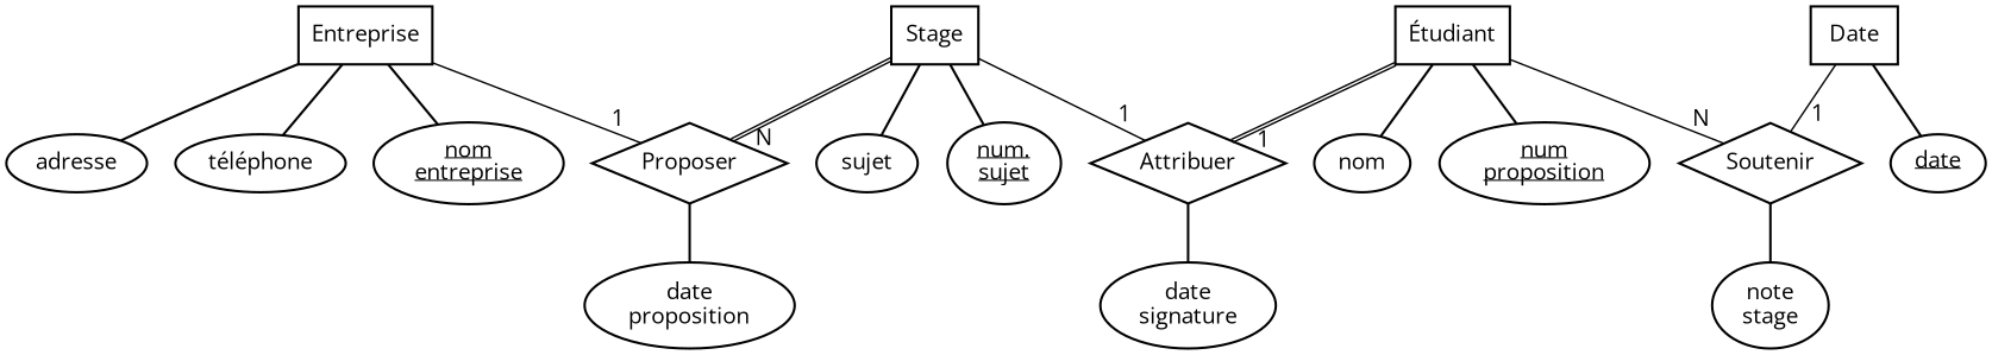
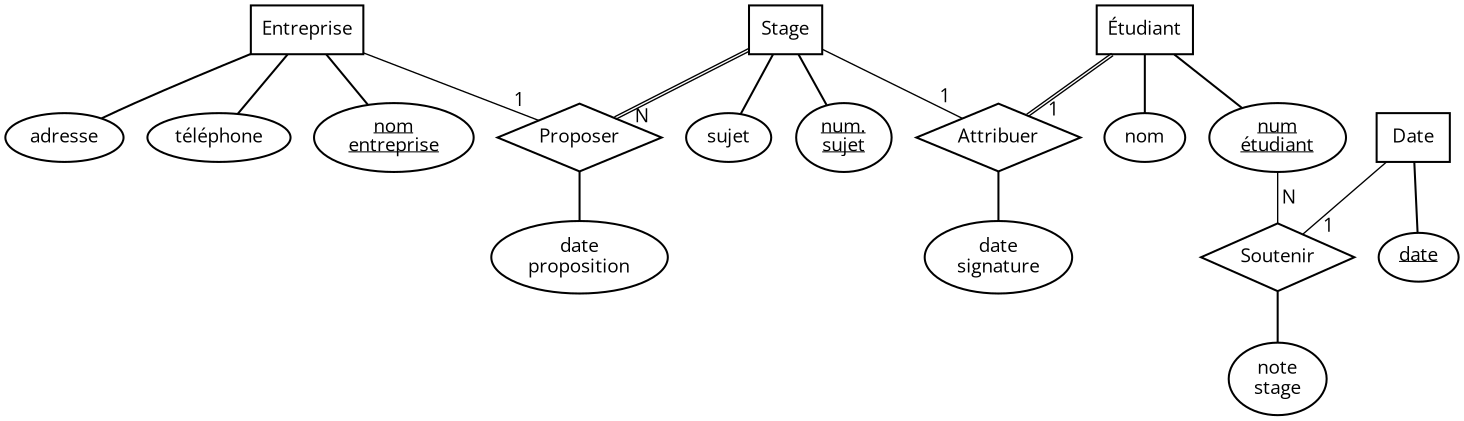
  graph {
    fontname="Open Sans"
    node [fillcolor="#FFFFFF" fontname="Open Sans" penwidth=1.5 shape=oval style=filled]
    edge [fontname="Open Sans" penwidth=1.5]
    n1 [label=Entreprise shape=box]
    n2 [label=adresse]
    n3 [label="téléphone"]
    n4 [label=<<u>nom<br/>entreprise</u>>]
    n5 [height=0.7 label=Proposer shape=diamond]
    n6 [label="date\nproposition"]
    n7 [label=Stage shape=box]
    n8 [label=sujet]
    n9 [label=<<u>num.<br/>sujet</u>>]
    n10 [height=0.7 label=Attribuer shape=diamond]
    n11 [label="date\nsignature"]
    n12 [label="Étudiant" shape=box]
    n13 [label=nom]
-   n14 [label=<<u>num<br/>proposition</u>>]
+   n14 [label=<<u>num<br/>étudiant</u>>]
    n15 [height=0.7 label=Soutenir shape=diamond]
    n16 [label="note\nstage"]
    n17 [label=Date shape=box]
    n18 [label=<<u>date</u>>]
    n1 -- n2
    n1 -- n3
    n1 -- n4
    n1 -- n5 [color="#000000" headlabel=1 labeldistance=2 penwidth=1]
    n5 -- n6 [color="#000000"]
    n7 -- n5 [color="#000000:#000000" headlabel=N labeldistance=2 penwidth=1]
    n7 -- n8
    n7 -- n9
    n7 -- n10 [color="#000000" headlabel=1 labeldistance=2 penwidth=1]
    n10 -- n11 [color="#000000"]
    n12 -- n10 [color="#000000:#000000" headlabel=1 labeldistance=2 penwidth=1]
    n12 -- n13
    n12 -- n14
-   n12 -- n15 [color="#000000" headlabel=N labeldistance=2 penwidth=1]
+   n14 -- n15 [color="#000000" headlabel=N labeldistance=2 penwidth=1]
    n15 -- n16 [color="#000000"]
    n17 -- n15 [color="#000000" headlabel=1 labeldistance=2 penwidth=1]
    n17 -- n18
  }
